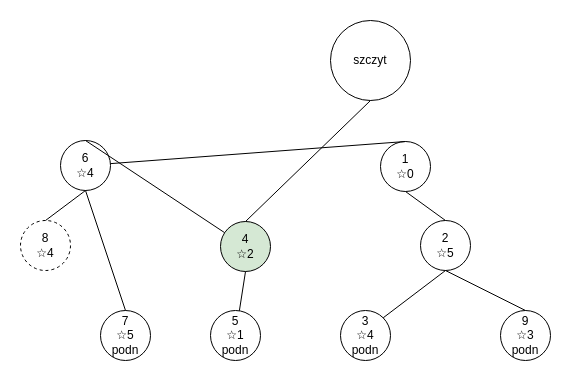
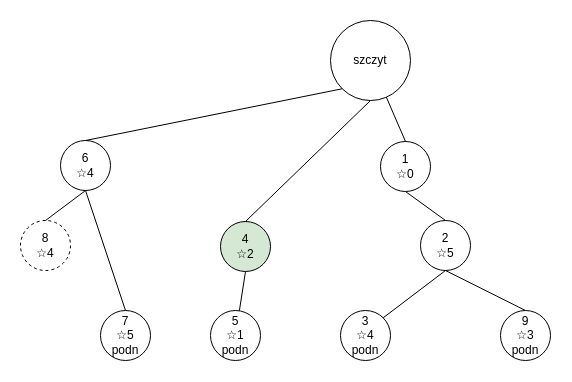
  <mxCell id="0" />
  <mxCell id="1" parent="0" />
  <mxCell id="2" value="szczyt" style="ellipse;whiteSpace=wrap;html=1;aspect=fixed;" vertex="1" parent="1"><mxGeometry x="330" y="20" width="80" height="80" as="geometry" /></mxCell>
  <mxCell id="3" value="6&lt;br&gt;☆4" style="ellipse;whiteSpace=wrap;html=1;aspect=fixed;" vertex="1" parent="1"><mxGeometry x="60" y="140" width="50" height="50" as="geometry" /></mxCell>
  <mxCell id="4" value="4&lt;br&gt;☆2" style="ellipse;whiteSpace=wrap;html=1;aspect=fixed;fillColor=#d5e8d4;" vertex="1" parent="1"><mxGeometry x="220" y="221" width="50" height="50" as="geometry" /></mxCell>
  <mxCell id="5" value="1&lt;br&gt;☆0" style="ellipse;whiteSpace=wrap;html=1;aspect=fixed;" vertex="1" parent="1"><mxGeometry x="380" y="141" width="50" height="50" as="geometry" /></mxCell>
  <mxCell id="6" value="" style="endArrow=none;html=1;rounded=0;entryX=0.5;entryY=1;entryDx=0;entryDy=0;exitX=0.5;exitY=0;exitDx=0;exitDy=0;" edge="1" parent="1" source="4" target="2"><mxGeometry width="50" height="50" relative="1" as="geometry"><mxPoint x="580" y="400" as="sourcePoint" /><mxPoint x="630" y="350" as="targetPoint" /></mxGeometry></mxCell>
- <mxCell id="7" value="" style="endArrow=none;html=1;rounded=0;exitX=0.5;exitY=0;exitDx=0;exitDy=0;" edge="1" parent="1" source="3" target="4"><mxGeometry width="50" height="50" relative="1" as="geometry"><mxPoint x="250" y="240" as="sourcePoint" /><mxPoint x="250" y="110" as="targetPoint" /></mxGeometry></mxCell>
- <mxCell id="8" value="" style="endArrow=none;html=1;rounded=0;exitX=0.5;exitY=0;exitDx=0;exitDy=0;" edge="1" parent="1" source="5" target="3"><mxGeometry width="50" height="50" relative="1" as="geometry"><mxPoint x="310" y="240" as="sourcePoint" /><mxPoint x="310" y="110" as="targetPoint" /></mxGeometry></mxCell>
+ <mxCell id="7" value="" style="endArrow=none;html=1;rounded=0;entryX=0;entryY=1;entryDx=0;entryDy=0;exitX=0.5;exitY=0;exitDx=0;exitDy=0;" edge="1" parent="1" source="3" target="2"><mxGeometry width="50" height="50" relative="1" as="geometry"><mxPoint x="250" y="240" as="sourcePoint" /><mxPoint x="250" y="110" as="targetPoint" /></mxGeometry></mxCell>
+ <mxCell id="8" value="" style="endArrow=none;html=1;rounded=0;exitX=0.5;exitY=0;exitDx=0;exitDy=0;" edge="1" parent="1" source="5" target="2"><mxGeometry width="50" height="50" relative="1" as="geometry"><mxPoint x="310" y="240" as="sourcePoint" /><mxPoint x="310" y="110" as="targetPoint" /></mxGeometry></mxCell>
  <mxCell id="9" value="2&lt;br&gt;☆5" style="ellipse;whiteSpace=wrap;html=1;aspect=fixed;" vertex="1" parent="1"><mxGeometry x="420" y="220" width="50" height="50" as="geometry" /></mxCell>
  <mxCell id="10" value="" style="endArrow=none;html=1;rounded=0;entryX=0.5;entryY=1;entryDx=0;entryDy=0;exitX=0.5;exitY=0;exitDx=0;exitDy=0;" edge="1" parent="1" source="9" target="5"><mxGeometry width="50" height="50" relative="1" as="geometry"><mxPoint x="250" y="240" as="sourcePoint" /><mxPoint x="250" y="110" as="targetPoint" /></mxGeometry></mxCell>
  <mxCell id="11" value="3&lt;br&gt;☆4&lt;br&gt;podn" style="ellipse;whiteSpace=wrap;html=1;aspect=fixed;" vertex="1" parent="1"><mxGeometry x="340" y="310" width="50" height="50" as="geometry" /></mxCell>
  <mxCell id="12" value="9&lt;br&gt;☆3&lt;br&gt;podn" style="ellipse;whiteSpace=wrap;html=1;aspect=fixed;" vertex="1" parent="1"><mxGeometry x="500" y="310" width="50" height="50" as="geometry" /></mxCell>
  <mxCell id="13" value="" style="endArrow=none;html=1;rounded=0;entryX=1;entryY=0;entryDx=0;entryDy=0;exitX=0.5;exitY=1;exitDx=0;exitDy=0;" edge="1" parent="1" source="9" target="11"><mxGeometry width="50" height="50" relative="1" as="geometry"><mxPoint x="450" y="240" as="sourcePoint" /><mxPoint x="410" y="200" as="targetPoint" /></mxGeometry></mxCell>
  <mxCell id="14" value="" style="endArrow=none;html=1;rounded=0;entryX=0.5;entryY=0;entryDx=0;entryDy=0;exitX=0.5;exitY=1;exitDx=0;exitDy=0;" edge="1" parent="1" source="9" target="12"><mxGeometry width="50" height="50" relative="1" as="geometry"><mxPoint x="450" y="280" as="sourcePoint" /><mxPoint x="384" y="326" as="targetPoint" /></mxGeometry></mxCell>
  <mxCell id="15" value="5&lt;br&gt;☆1&lt;br&gt;podn" style="ellipse;whiteSpace=wrap;html=1;aspect=fixed;" vertex="1" parent="1"><mxGeometry x="210" y="310" width="50" height="50" as="geometry" /></mxCell>
  <mxCell id="16" value="8&lt;br&gt;☆4" style="ellipse;whiteSpace=wrap;html=1;aspect=fixed;dashed=1;" vertex="1" parent="1"><mxGeometry x="20" y="220" width="50" height="50" as="geometry" /></mxCell>
  <mxCell id="17" value="" style="endArrow=none;html=1;rounded=0;entryX=0.5;entryY=0;entryDx=0;entryDy=0;exitX=0.5;exitY=1;exitDx=0;exitDy=0;" edge="1" parent="1" source="3" target="16"><mxGeometry width="50" height="50" relative="1" as="geometry"><mxPoint x="250" y="280" as="sourcePoint" /><mxPoint x="250" y="320" as="targetPoint" /></mxGeometry></mxCell>
  <mxCell id="18" value="7&lt;br&gt;☆5&lt;br&gt;podn" style="ellipse;whiteSpace=wrap;html=1;aspect=fixed;" vertex="1" parent="1"><mxGeometry x="100" y="310" width="50" height="50" as="geometry" /></mxCell>
  <mxCell id="19" value="" style="endArrow=none;html=1;rounded=0;entryX=0.5;entryY=0;entryDx=0;entryDy=0;exitX=0.5;exitY=1;exitDx=0;exitDy=0;" edge="1" parent="1" source="3" target="18"><mxGeometry width="50" height="50" relative="1" as="geometry"><mxPoint x="125" y="240" as="sourcePoint" /><mxPoint x="50" y="240" as="targetPoint" /></mxGeometry></mxCell>
  <mxCell id="20" value="" style="endArrow=none;html=1;rounded=0;exitX=0.5;exitY=1;exitDx=0;exitDy=0;" edge="1" parent="1" source="4" target="15"><mxGeometry width="50" height="50" relative="1" as="geometry"><mxPoint x="455" y="280" as="sourcePoint" /><mxPoint x="393" y="327" as="targetPoint" /></mxGeometry></mxCell>
